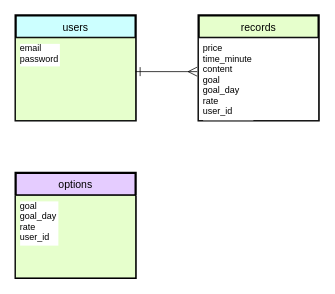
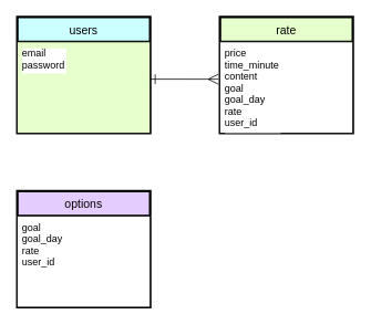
  <mxCell id="0" />
  <mxCell id="1" parent="0" />
  <mxCell id="2" value="users" style="swimlane;childLayout=stackLayout;horizontal=1;startSize=30;horizontalStack=0;rounded=0;fontSize=14;fontStyle=0;strokeWidth=3;resizeParent=0;resizeLast=1;shadow=0;dashed=0;align=center;strokeColor=#000000;fontColor=#000000;labelBackgroundColor=none;fillColor=#CCFFFF;" parent="1" vertex="1"><mxGeometry x="20" y="20" width="160" height="140" as="geometry" /></mxCell>
  <mxCell id="3" value="email&#10;password" style="align=left;spacingLeft=4;fontSize=12;verticalAlign=top;resizable=0;rotatable=0;part=1;rounded=0;strokeColor=#000000;fontColor=#000000;labelBackgroundColor=#FFFFFF;fillColor=#e6ffcc;" parent="2" vertex="1"><mxGeometry y="30" width="160" height="110" as="geometry" /></mxCell>
  <mxCell id="4" value="options" style="swimlane;childLayout=stackLayout;horizontal=1;startSize=30;horizontalStack=0;rounded=0;fontSize=14;fontStyle=0;strokeWidth=3;resizeParent=0;resizeLast=1;shadow=0;dashed=0;align=center;strokeColor=#000000;fontColor=#000000;labelBackgroundColor=none;fillColor=#E5CCFF;" parent="1" vertex="1"><mxGeometry x="20" y="230" width="160" height="140" as="geometry" /></mxCell>
- <mxCell id="5" value="goal&#10;goal_day&#10;rate&#10;user_id" style="align=left;spacingLeft=4;fontSize=12;verticalAlign=top;resizable=0;rotatable=0;part=1;rounded=0;strokeColor=#000000;fontColor=#000000;labelBackgroundColor=#FFFFFF;fillColor=#e6ffcc;" parent="4" vertex="1"><mxGeometry y="30" width="160" height="110" as="geometry" /></mxCell>
- <mxCell id="6" value="records" style="swimlane;childLayout=stackLayout;horizontal=1;startSize=30;horizontalStack=0;rounded=0;fontSize=14;fontStyle=0;strokeWidth=3;resizeParent=0;resizeLast=1;shadow=0;dashed=0;align=center;strokeColor=#000000;fontColor=#000000;labelBackgroundColor=none;fillColor=#E6FFCC;" parent="1" vertex="1"><mxGeometry x="264" y="20" width="160" height="140" as="geometry" /></mxCell>
+ <mxCell id="5" value="goal&#10;goal_day&#10;rate&#10;user_id" style="align=left;spacingLeft=4;fontSize=12;verticalAlign=top;resizable=0;rotatable=0;part=1;rounded=0;strokeColor=#000000;fontColor=#000000;labelBackgroundColor=#FFFFFF;fillColor=#FFFFFF;" parent="4" vertex="1"><mxGeometry y="30" width="160" height="110" as="geometry" /></mxCell>
+ <mxCell id="6" value="rate" style="swimlane;childLayout=stackLayout;horizontal=1;startSize=30;horizontalStack=0;rounded=0;fontSize=14;fontStyle=0;strokeWidth=3;resizeParent=0;resizeLast=1;shadow=0;dashed=0;align=center;strokeColor=#000000;fontColor=#000000;labelBackgroundColor=none;fillColor=#E6FFCC;" parent="1" vertex="1"><mxGeometry x="264" y="20" width="160" height="140" as="geometry" /></mxCell>
  <mxCell id="7" value="price&#10;time_minute&#10;content&#10;goal&#10;goal_day&#10;rate&#10;user_id" style="align=left;spacingLeft=4;fontSize=12;verticalAlign=top;resizable=0;rotatable=0;part=1;rounded=0;strokeColor=#000000;fontColor=#000000;labelBackgroundColor=#FFFFFF;fillColor=#FFFFFF;" parent="6" vertex="1"><mxGeometry y="30" width="160" height="110" as="geometry" /></mxCell>
  <mxCell id="8" style="edgeStyle=none;jumpSize=10;html=1;exitX=1;exitY=0.409;exitDx=0;exitDy=0;startArrow=ERone;startFill=0;endArrow=ERmany;endFill=0;startSize=10;endSize=10;sourcePerimeterSpacing=0;targetPerimeterSpacing=0;exitPerimeter=0;strokeColor=#000000;fontColor=#000000;labelBackgroundColor=#FFFFFF;fillColor=#FFFFFF;" parent="1" source="3" edge="1"><mxGeometry relative="1" as="geometry"><mxPoint x="262" y="95" as="targetPoint" /></mxGeometry></mxCell>
